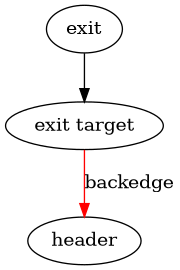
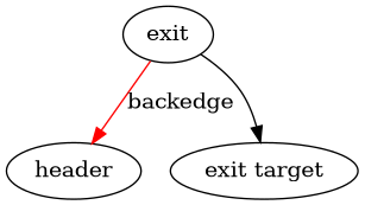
  digraph {
    n1 [label=exit]
    header
    "exit target"
-   "exit target" -> header [color=red label=backedge]
+   n1 -> header [color=red label=backedge]
    n1 -> "exit target"
  }
